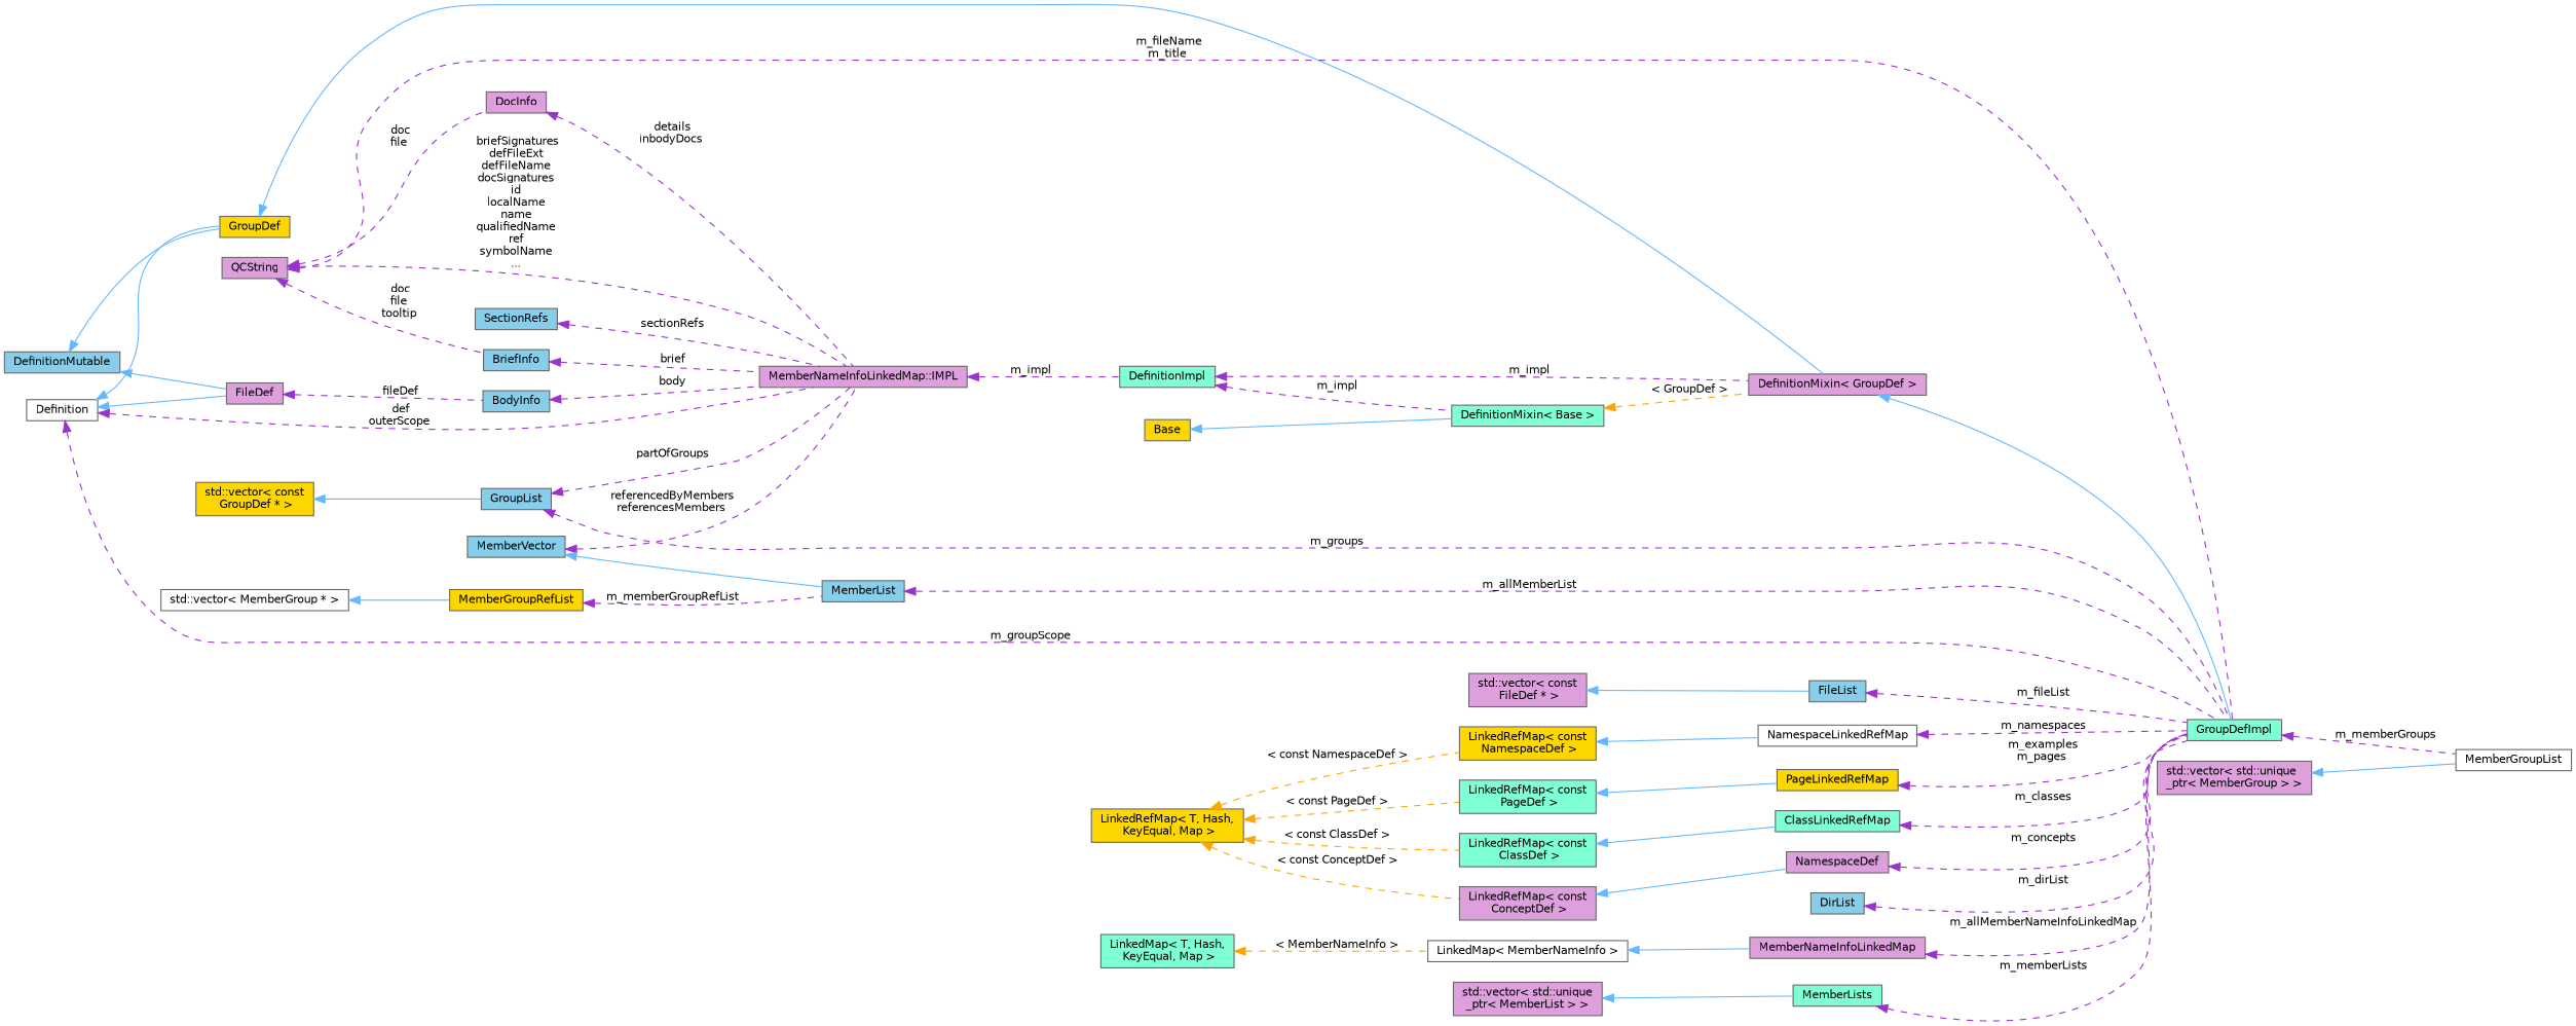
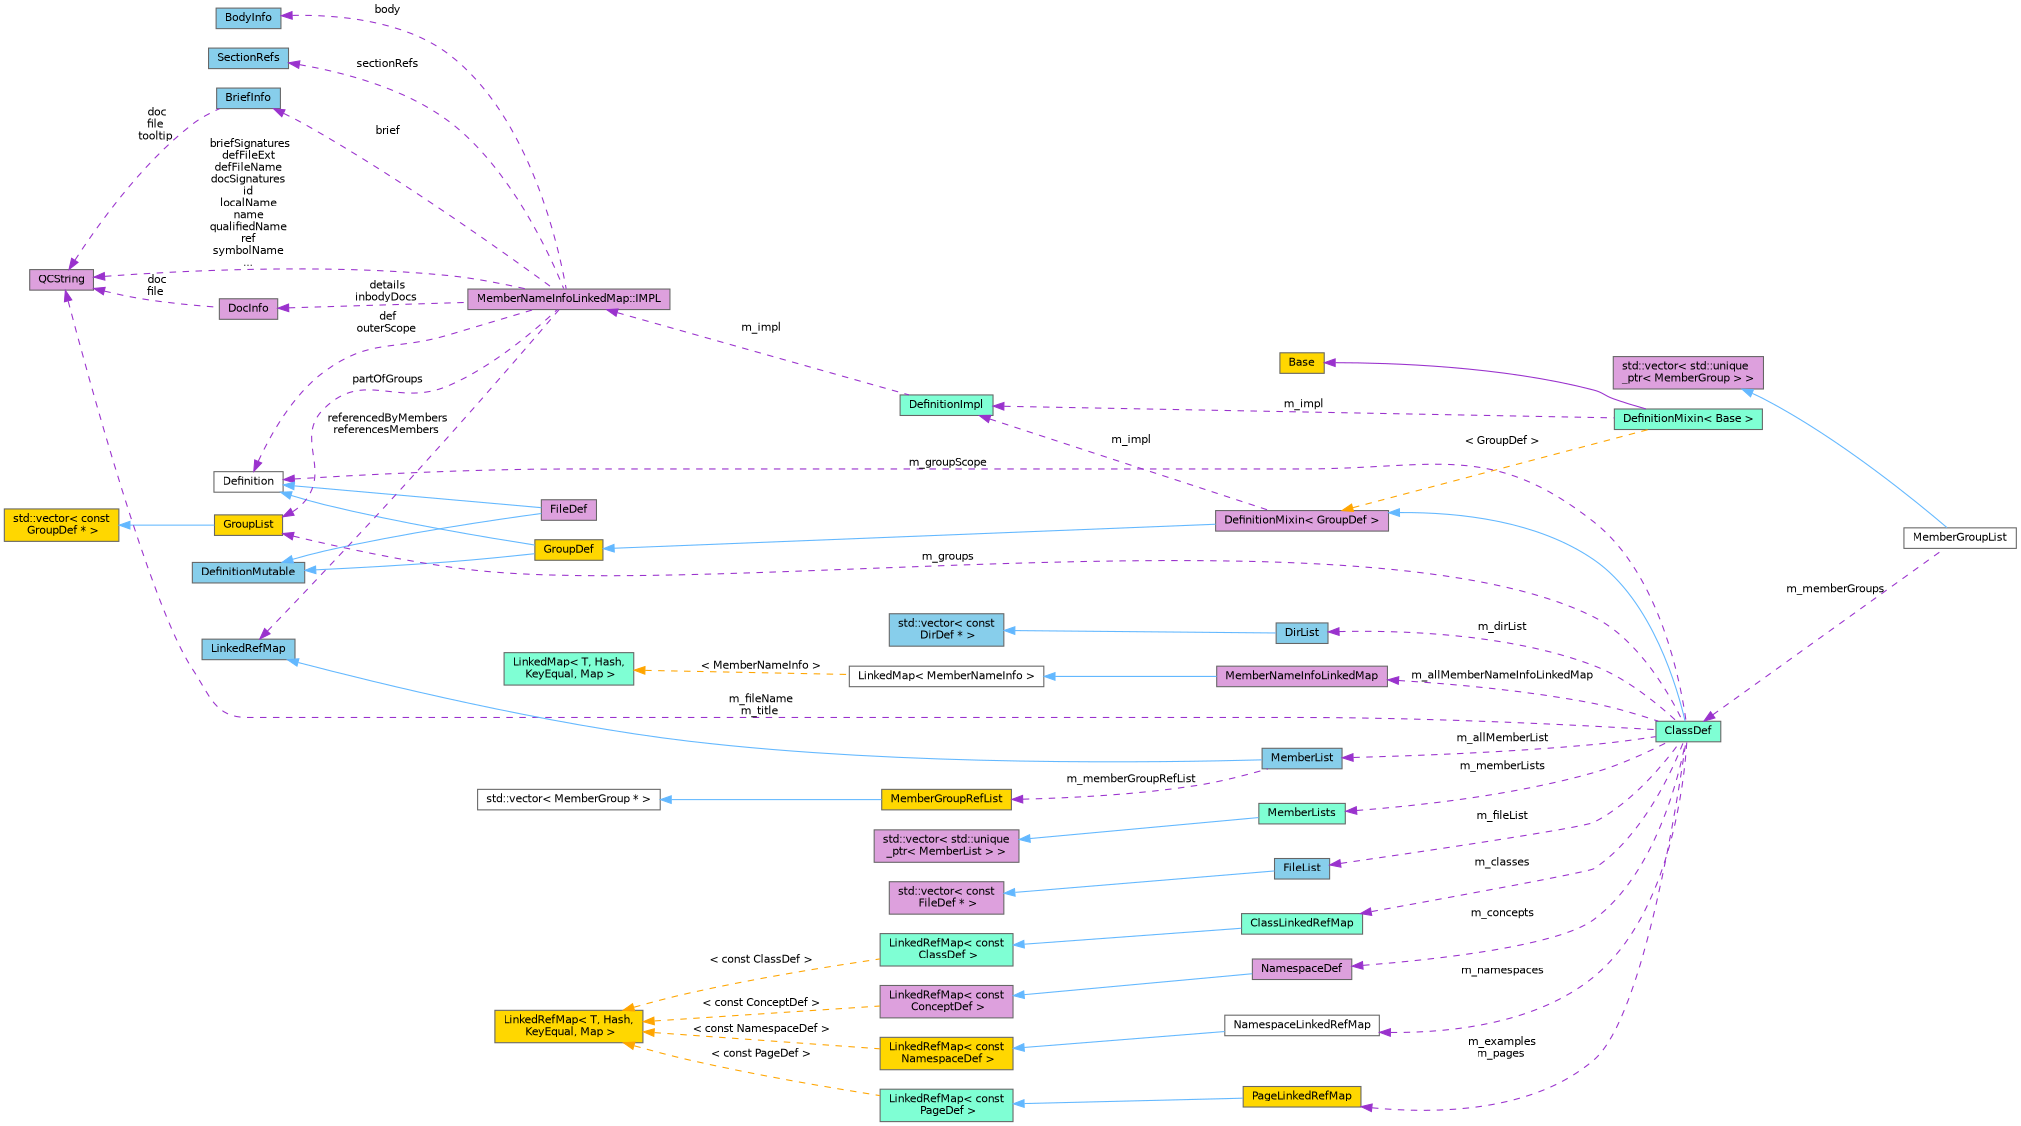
  digraph {
    rankdir=LR
    node [color=gray40 fillcolor=plum fontname=Helvetica fontsize=10 shape=box style=filled]
    edge [color=darkorchid3 dir=back fontname=Helvetica fontsize=10 labelfontname=Helvetica labelfontsize=10 style=dashed]
-   n1 [fillcolor=aquamarine fontcolor=black height=0.2 label=GroupDefImpl width=0.4]
+   n1 [fillcolor=aquamarine fontcolor=black height=0.2 label=ClassDef width=0.4]
    n2 [fillcolor=white height=0.2 label=MemberGroupList width=0.4]
    n3 [height=0.2 label="DefinitionMixin\< GroupDef \>" width=0.4]
    n4 [fillcolor=gold height=0.2 label=GroupDef width=0.4]
    n5 [fillcolor=skyblue height=0.2 label=DefinitionMutable width=0.4]
    n6 [height=0.2 label=FileDef width=0.4]
    n7 [fillcolor=skyblue height=0.2 label=BodyInfo width=0.4]
    n8 [fillcolor=white height=0.2 label=Definition width=0.4]
    n9 [height=0.2 label="MemberNameInfoLinkedMap::IMPL" width=0.4]
    n10 [fillcolor=aquamarine height=0.2 label=DefinitionImpl width=0.4]
    n11 [fillcolor=aquamarine height=0.2 label="DefinitionMixin\< Base \>" width=0.4]
    n12 [fillcolor=skyblue height=0.2 label=SectionRefs width=0.4]
-   n13 [fillcolor=skyblue height=0.2 label=GroupList width=0.4]
+   n13 [fillcolor=gold height=0.2 label=GroupList width=0.4]
    n14 [fillcolor=gold height=0.2 label="std::vector\< const\l GroupDef * \>" width=0.4]
    n15 [height=0.2 label=DocInfo width=0.4]
    n16 [height=0.2 label=QCString width=0.4]
    n17 [fillcolor=skyblue height=0.2 label=BriefInfo width=0.4]
-   n18 [fillcolor=skyblue height=0.2 label=MemberVector width=0.4]
+   n18 [fillcolor=skyblue height=0.2 label=LinkedRefMap width=0.4]
    n19 [fillcolor=skyblue height=0.2 label=MemberList width=0.4]
    n20 [fillcolor=gold height=0.2 label=Base width=0.4]
    n21 [fillcolor=skyblue height=0.2 label=FileList width=0.4]
    n22 [height=0.2 label="std::vector\< const\l FileDef * \>" width=0.4]
    n23 [fillcolor=aquamarine height=0.2 label=ClassLinkedRefMap width=0.4]
    n24 [fillcolor=aquamarine height=0.2 label="LinkedRefMap\< const\l ClassDef \>" width=0.4]
    n25 [fillcolor=gold height=0.2 label="LinkedRefMap\< T, Hash,\l KeyEqual, Map \>" width=0.4]
    n26 [height=0.2 label="LinkedRefMap\< const\l ConceptDef \>" width=0.4]
    n27 [fillcolor=gold height=0.2 label="LinkedRefMap\< const\l NamespaceDef \>" width=0.4]
    n28 [fillcolor=aquamarine height=0.2 label="LinkedRefMap\< const\l PageDef \>" width=0.4]
    n29 [height=0.2 label=NamespaceDef width=0.4]
    n30 [fillcolor=white height=0.2 label=NamespaceLinkedRefMap width=0.4]
    n31 [fillcolor=gold height=0.2 label=PageLinkedRefMap width=0.4]
    n32 [fillcolor=skyblue height=0.2 label=DirList width=0.4]
+   n33 [fillcolor=skyblue height=0.2 label="std::vector\< const\l DirDef * \>" width=0.4]
    n34 [fillcolor=gold height=0.2 label=MemberGroupRefList width=0.4]
    n35 [fillcolor=white height=0.2 label="std::vector\< MemberGroup * \>" width=0.4]
    n36 [height=0.2 label=MemberNameInfoLinkedMap width=0.4]
    n37 [fillcolor=white height=0.2 label="LinkedMap\< MemberNameInfo \>" width=0.4]
    n38 [fillcolor=aquamarine height=0.2 label="LinkedMap\< T, Hash,\l KeyEqual, Map \>" width=0.4]
    n39 [fillcolor=aquamarine height=0.2 label=MemberLists width=0.4]
    n40 [height=0.2 label="std::vector\< std::unique\l_ptr\< MemberList \> \>" width=0.4]
    n41 [height=0.2 label="std::vector\< std::unique\l_ptr\< MemberGroup \> \>" width=0.4]
    n1 -> n2 [label=" m_memberGroups"]
    n3 -> n1 [color=steelblue1 style=solid]
    n4 -> n3 [color=steelblue1 style=solid]
    n5 -> n4 [color=steelblue1 style=solid]
    n5 -> n6 [color=steelblue1 style=solid]
-   n6 -> n7 [label=" fileDef"]
    n7 -> n9 [label=" body"]
    n8 -> n1 [label=" m_groupScope"]
    n8 -> n4 [color=steelblue1 style=solid]
    n8 -> n6 [color=steelblue1 style=solid]
    n8 -> n9 [label=" def\nouterScope"]
    n9 -> n10 [label=" m_impl"]
    n10 -> n3 [label=" m_impl"]
    n10 -> n11 [label=" m_impl"]
-   n11 -> n3 [color=orange label=" \< GroupDef \>"]
+   n3 -> n11 [color=orange label=" \< GroupDef \>"]
    n12 -> n9 [label=" sectionRefs"]
    n13 -> n1 [label=" m_groups"]
    n13 -> n9 [label=" partOfGroups"]
    n14 -> n13 [color=steelblue1 style=solid]
    n15 -> n9 [label=" details\ninbodyDocs"]
    n16 -> n1 [label=" m_fileName\nm_title"]
    n16 -> n9 [label=" briefSignatures\ndefFileExt\ndefFileName\ndocSignatures\nid\nlocalName\nname\nqualifiedName\nref\nsymbolName\n..."]
    n16 -> n15 [label=" doc\nfile"]
    n16 -> n17 [label=" doc\nfile\ntooltip"]
    n17 -> n9 [label=" brief"]
    n18 -> n9 [label=" referencedByMembers\nreferencesMembers"]
    n18 -> n19 [color=steelblue1 style=solid]
    n19 -> n1 [label=" m_allMemberList"]
-   n20 -> n11 [color=steelblue1 style=solid]
+   n20 -> n11 [style=solid]
    n21 -> n1 [label=" m_fileList"]
    n22 -> n21 [color=steelblue1 style=solid]
    n23 -> n1 [label=" m_classes"]
    n24 -> n23 [color=steelblue1 style=solid]
    n25 -> n24 [color=orange label=" \< const ClassDef \>"]
    n25 -> n26 [color=orange label=" \< const ConceptDef \>"]
    n25 -> n27 [color=orange label=" \< const NamespaceDef \>"]
    n25 -> n28 [color=orange label=" \< const PageDef \>"]
    n26 -> n29 [color=steelblue1 style=solid]
    n27 -> n30 [color=steelblue1 style=solid]
    n28 -> n31 [color=steelblue1 style=solid]
    n29 -> n1 [label=" m_concepts"]
    n30 -> n1 [label=" m_namespaces"]
    n31 -> n1 [label=" m_examples\nm_pages"]
    n32 -> n1 [label=" m_dirList"]
+   n33 -> n32 [color=steelblue1 style=solid]
    n34 -> n19 [label=" m_memberGroupRefList"]
    n35 -> n34 [color=steelblue1 style=solid]
    n36 -> n1 [label=" m_allMemberNameInfoLinkedMap"]
    n37 -> n36 [color=steelblue1 style=solid]
    n38 -> n37 [color=orange label=" \< MemberNameInfo \>"]
    n39 -> n1 [label=" m_memberLists"]
    n40 -> n39 [color=steelblue1 style=solid]
    n41 -> n2 [color=steelblue1 style=solid]
  }
